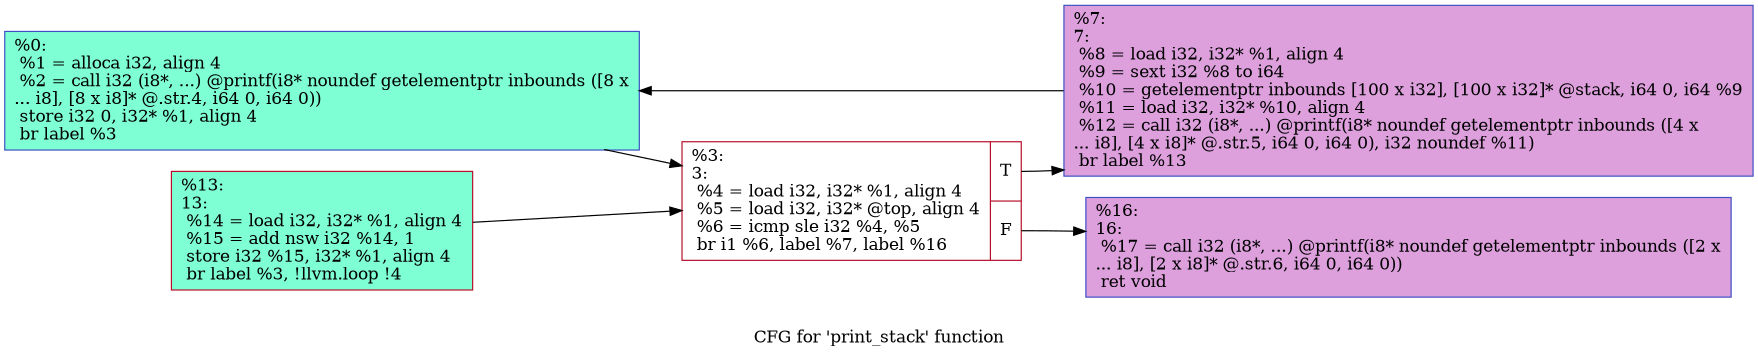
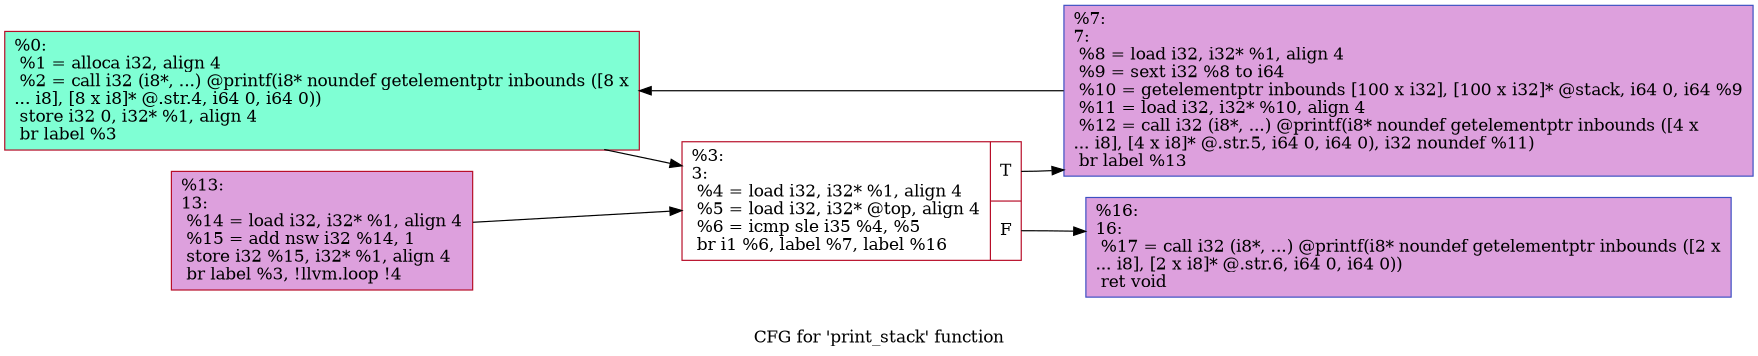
  digraph {
    label="CFG for 'print_stack' function"
    rankdir=LR
    node [color="#3d50c3ff" fillcolor=aquamarine shape=record style=filled]
-   n1 [label="{%0:\l  %1 = alloca i32, align 4\l  %2 = call i32 (i8*, ...) @printf(i8* noundef getelementptr inbounds ([8 x\l... i8], [8 x i8]* @.str.4, i64 0, i64 0))\l  store i32 0, i32* %1, align 4\l  br label %3\l}"]
-   n2 [color="#b70d28ff" fillcolor=white label="{%3:\l3:                                                \l  %4 = load i32, i32* %1, align 4\l  %5 = load i32, i32* @top, align 4\l  %6 = icmp sle i32 %4, %5\l  br i1 %6, label %7, label %16\l|{<s0>T|<s1>F}}"]
+   n1 [color="#b70d28ff" label="{%0:\l  %1 = alloca i32, align 4\l  %2 = call i32 (i8*, ...) @printf(i8* noundef getelementptr inbounds ([8 x\l... i8], [8 x i8]* @.str.4, i64 0, i64 0))\l  store i32 0, i32* %1, align 4\l  br label %3\l}"]
+   n2 [color="#b70d28ff" fillcolor=white label="{%3:\l3:                                                \l  %4 = load i32, i32* %1, align 4\l  %5 = load i32, i32* @top, align 4\l  %6 = icmp sle i35 %4, %5\l  br i1 %6, label %7, label %16\l|{<s0>T|<s1>F}}"]
    n3 [fillcolor=plum label="{%7:\l7:                                                \l  %8 = load i32, i32* %1, align 4\l  %9 = sext i32 %8 to i64\l  %10 = getelementptr inbounds [100 x i32], [100 x i32]* @stack, i64 0, i64 %9\l  %11 = load i32, i32* %10, align 4\l  %12 = call i32 (i8*, ...) @printf(i8* noundef getelementptr inbounds ([4 x\l... i8], [4 x i8]* @.str.5, i64 0, i64 0), i32 noundef %11)\l  br label %13\l}"]
    n4 [fillcolor=plum label="{%16:\l16:                                               \l  %17 = call i32 (i8*, ...) @printf(i8* noundef getelementptr inbounds ([2 x\l... i8], [2 x i8]* @.str.6, i64 0, i64 0))\l  ret void\l}"]
-   n5 [color="#b70d28ff" label="{%13:\l13:                                               \l  %14 = load i32, i32* %1, align 4\l  %15 = add nsw i32 %14, 1\l  store i32 %15, i32* %1, align 4\l  br label %3, !llvm.loop !4\l}"]
+   n5 [color="#b70d28ff" fillcolor=plum label="{%13:\l13:                                               \l  %14 = load i32, i32* %1, align 4\l  %15 = add nsw i32 %14, 1\l  store i32 %15, i32* %1, align 4\l  br label %3, !llvm.loop !4\l}"]
    n1 -> n2
    n2 -> n3 [tailport=s0]
    n2 -> n4 [tailport=s1]
    n3 -> n1
    n5 -> n2
  }
